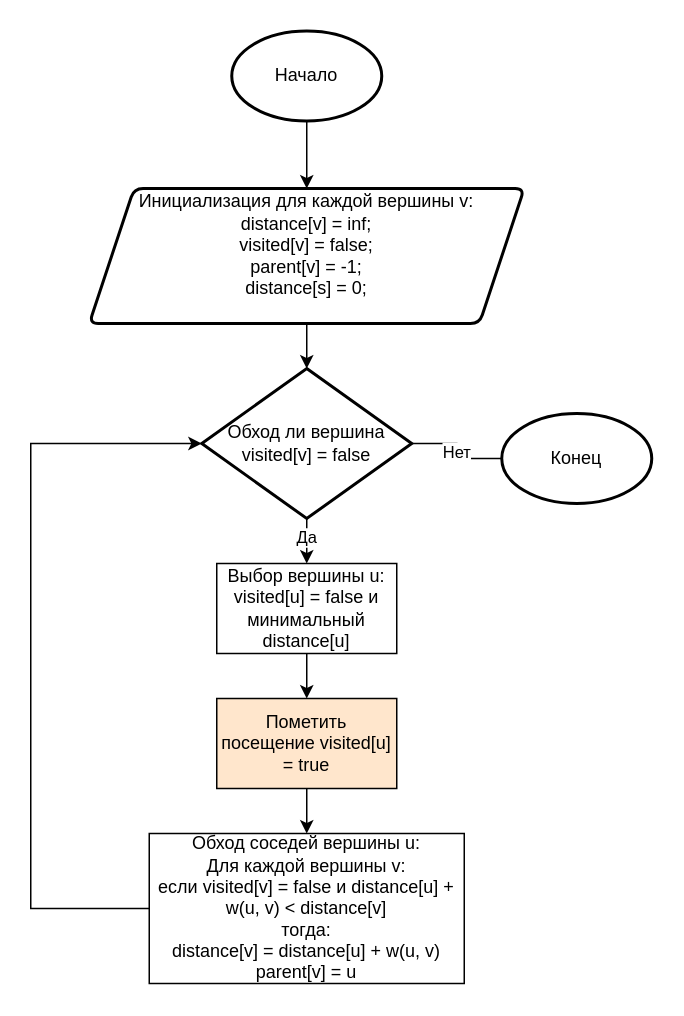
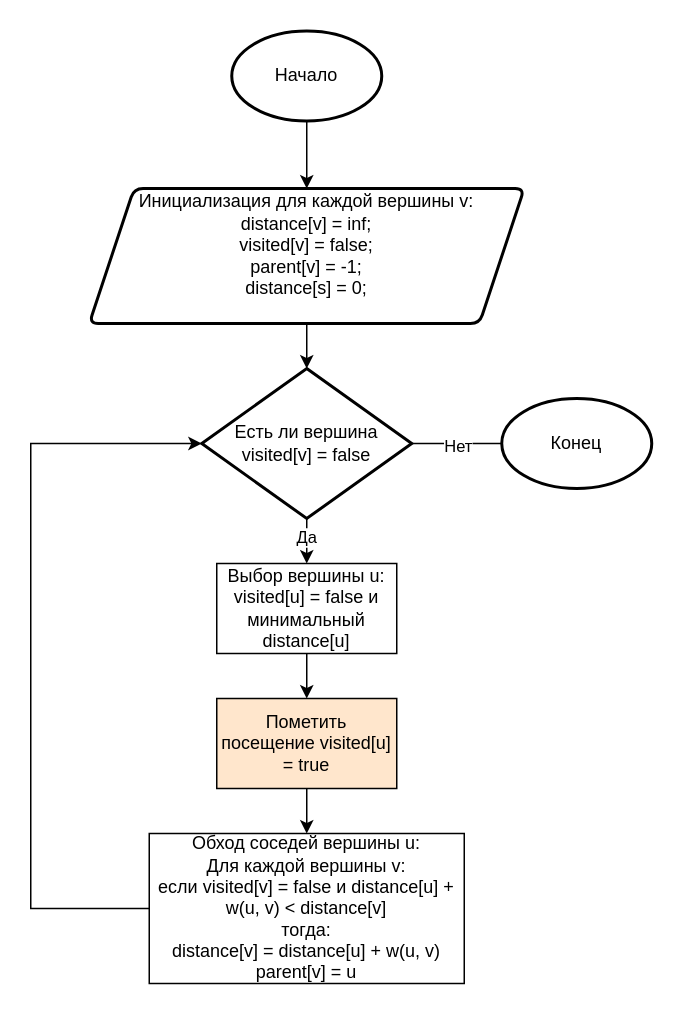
  <mxCell id="0" />
  <mxCell id="1" parent="0" />
  <mxCell id="2" value="" style="edgeStyle=orthogonalEdgeStyle;rounded=0;orthogonalLoop=1;jettySize=auto;html=1;" edge="1" parent="1" source="3" target="5"><mxGeometry relative="1" as="geometry" /></mxCell>
  <mxCell id="3" value="Начало" style="strokeWidth=2;html=1;shape=mxgraph.flowchart.start_1;whiteSpace=wrap;" vertex="1" parent="1"><mxGeometry x="154" y="20" width="100" height="60" as="geometry" /></mxCell>
  <mxCell id="4" value="" style="edgeStyle=orthogonalEdgeStyle;rounded=0;orthogonalLoop=1;jettySize=auto;html=1;" edge="1" parent="1" source="5" target="10"><mxGeometry relative="1" as="geometry" /></mxCell>
  <mxCell id="5" value="Инициализация для каждой вершины v:&lt;div&gt;distance[v] = inf;&lt;/div&gt;&lt;div&gt;visited[v] = false;&lt;/div&gt;&lt;div&gt;parent[v] = -1;&lt;/div&gt;&lt;div&gt;distance[s] = 0;&lt;/div&gt;&lt;div&gt;&lt;br&gt;&lt;/div&gt;" style="shape=parallelogram;html=1;strokeWidth=2;perimeter=parallelogramPerimeter;whiteSpace=wrap;rounded=1;arcSize=12;size=0.103;" vertex="1" parent="1"><mxGeometry x="59" y="125" width="290" height="90" as="geometry" /></mxCell>
  <mxCell id="6" value="" style="edgeStyle=orthogonalEdgeStyle;rounded=0;orthogonalLoop=1;jettySize=auto;html=1;endArrow=none;" edge="1" parent="1" source="10" target="11"><mxGeometry relative="1" as="geometry" /></mxCell>
  <mxCell id="7" value="Нет" style="edgeLabel;html=1;align=center;verticalAlign=middle;resizable=0;points=[];" vertex="1" connectable="0" parent="6"><mxGeometry x="0.013" y="-1" relative="1" as="geometry"><mxPoint as="offset" /></mxGeometry></mxCell>
  <mxCell id="8" value="" style="edgeStyle=orthogonalEdgeStyle;rounded=0;orthogonalLoop=1;jettySize=auto;html=1;" edge="1" parent="1" source="10" target="13"><mxGeometry relative="1" as="geometry" /></mxCell>
  <mxCell id="9" value="Да" style="edgeLabel;html=1;align=center;verticalAlign=middle;resizable=0;points=[];" vertex="1" connectable="0" parent="8"><mxGeometry x="0.296" y="-1" relative="1" as="geometry"><mxPoint as="offset" /></mxGeometry></mxCell>
- <mxCell id="10" value="Обход ли вершина visited[v] = false" style="strokeWidth=2;html=1;shape=mxgraph.flowchart.decision;whiteSpace=wrap;" vertex="1" parent="1"><mxGeometry x="134" y="245" width="140" height="100" as="geometry" /></mxCell>
- <mxCell id="11" value="Конец" style="strokeWidth=2;html=1;shape=mxgraph.flowchart.start_1;whiteSpace=wrap;" vertex="1" parent="1"><mxGeometry x="334" y="275" width="100" height="60" as="geometry" /></mxCell>
+ <mxCell id="10" value="Есть ли вершина visited[v] = false" style="strokeWidth=2;html=1;shape=mxgraph.flowchart.decision;whiteSpace=wrap;" vertex="1" parent="1"><mxGeometry x="134" y="245" width="140" height="100" as="geometry" /></mxCell>
+ <mxCell id="11" value="Конец" style="strokeWidth=2;html=1;shape=mxgraph.flowchart.start_1;whiteSpace=wrap;" vertex="1" parent="1"><mxGeometry x="334" y="265" width="100" height="60" as="geometry" /></mxCell>
  <mxCell id="12" value="" style="edgeStyle=orthogonalEdgeStyle;rounded=0;orthogonalLoop=1;jettySize=auto;html=1;" edge="1" parent="1" source="13" target="15"><mxGeometry relative="1" as="geometry" /></mxCell>
  <mxCell id="13" value="Выбор вершины u:&lt;div&gt;visited[u] = false и&lt;/div&gt;&lt;div&gt;минимальный distance[u]&lt;/div&gt;" style="rounded=0;whiteSpace=wrap;html=1;" vertex="1" parent="1"><mxGeometry x="144" y="375" width="120" height="60" as="geometry" /></mxCell>
  <mxCell id="14" value="" style="edgeStyle=orthogonalEdgeStyle;rounded=0;orthogonalLoop=1;jettySize=auto;html=1;" edge="1" parent="1" source="15" target="17"><mxGeometry relative="1" as="geometry" /></mxCell>
  <mxCell id="15" value="Пометить посещение visited[u] = true" style="rounded=0;whiteSpace=wrap;html=1;fillColor=#ffe6cc;" vertex="1" parent="1"><mxGeometry x="144" y="465" width="120" height="60" as="geometry" /></mxCell>
  <mxCell id="16" value="" style="edgeStyle=orthogonalEdgeStyle;rounded=0;orthogonalLoop=1;jettySize=auto;html=1;entryX=0;entryY=0.5;entryDx=0;entryDy=0;entryPerimeter=0;" edge="1" parent="1" source="17" target="10"><mxGeometry relative="1" as="geometry"><mxPoint x="54" y="295" as="targetPoint" /><Array as="points"><mxPoint x="20" y="605" /><mxPoint x="20" y="295" /></Array></mxGeometry></mxCell>
  <mxCell id="17" value="Обход соседей вершины u:&lt;div&gt;Для каждой вершины v:&lt;/div&gt;&lt;div&gt;если visited[v] = false и distance[u] + w(u, v) &amp;lt; distance[v]&lt;/div&gt;&lt;div&gt;тогда:&lt;/div&gt;&lt;div&gt;distance[v] = distance[u] + w(u, v)&lt;/div&gt;&lt;div&gt;parent[v] = u&lt;/div&gt;" style="rounded=0;whiteSpace=wrap;html=1;" vertex="1" parent="1"><mxGeometry x="99" y="555" width="210" height="100" as="geometry" /></mxCell>
